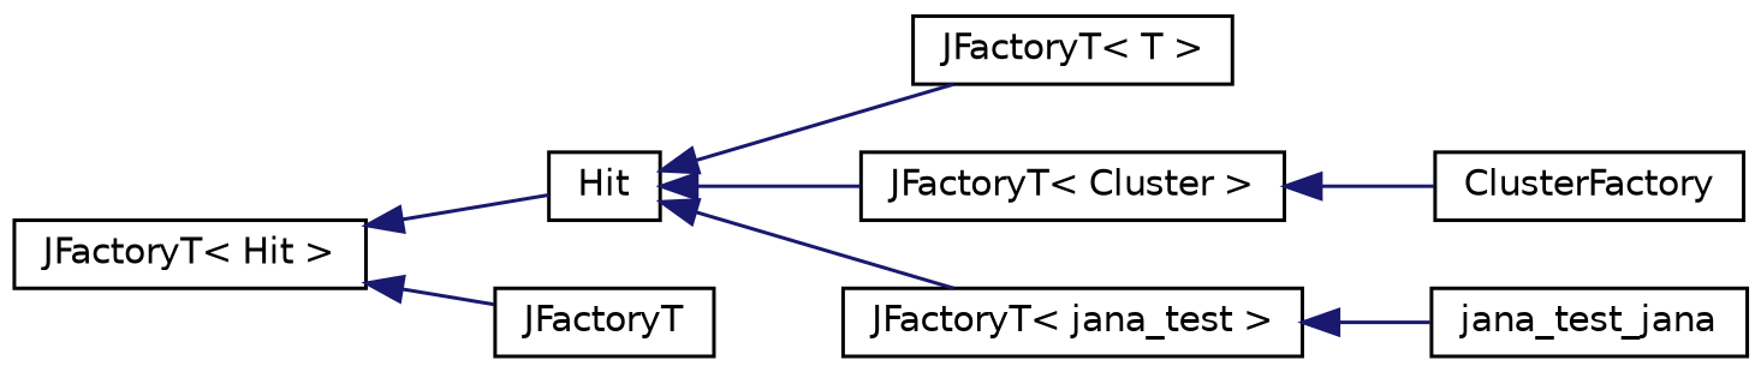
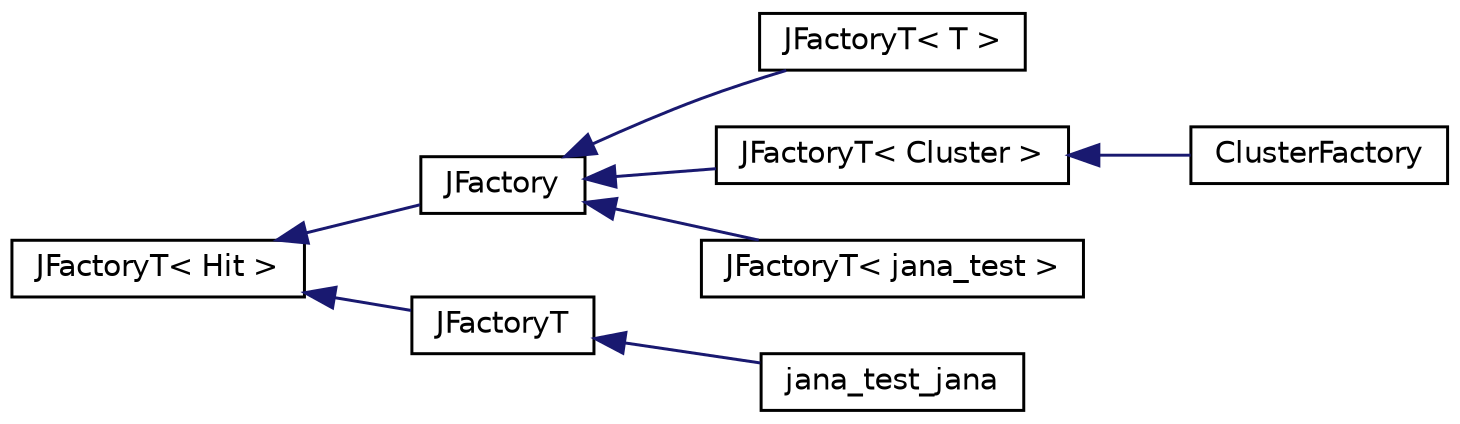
  digraph {
    rankdir=LR
    node [color=black fillcolor=white fontname=Helvetica fontsize=10 shape=record style=filled]
    edge [color=midnightblue dir=back fontname=Helvetica fontsize=10 labelfontname=Helvetica labelfontsize=10 style=solid]
-   n1 [height=0.2 label=Hit width=0.4]
+   n1 [height=0.2 label=JFactory width=0.4]
    n2 [height=0.2 label="JFactoryT\< T \>" width=0.4]
    n3 [height=0.2 label="JFactoryT\< Cluster \>" width=0.4]
    n4 [height=0.2 label="JFactoryT\< jana_test \>" width=0.4]
    n5 [height=0.2 label=ClusterFactory width=0.4]
    n6 [height=0.2 label="JFactoryT\< Hit \>" width=0.4]
    n7 [height=0.2 label=JFactoryT width=0.4]
    n8 [height=0.2 label=jana_test_jana width=0.4]
    n1 -> n2
    n1 -> n3
    n1 -> n4
    n3 -> n5
-   n4 -> n8
+   n7 -> n8
    n6 -> n1
    n6 -> n7
  }
